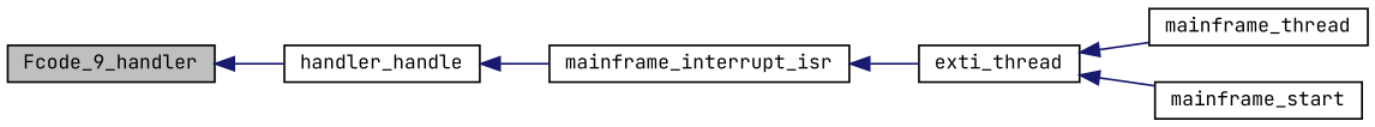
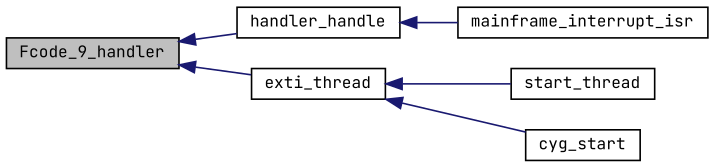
  digraph {
    fontname="JetBrains Mono"
    rankdir=LR
    node [color=black fillcolor=white fontname="JetBrains Mono" fontsize=10 shape=record style=filled]
    edge [color=midnightblue dir=back fontname="JetBrains Mono" fontsize=10 labelfontname=Helvetica labelfontsize=10 style=solid]
    n1 [fillcolor=grey75 fontcolor=black height=0.2 label=Fcode_9_handler width=0.4]
    n2 [height=0.2 label=handler_handle width=0.4]
    n3 [height=0.2 label=mainframe_interrupt_isr width=0.4]
    n4 [height=0.2 label=exti_thread width=0.4]
-   n5 [height=0.2 label=mainframe_thread width=0.4]
-   n6 [height=0.2 label=mainframe_start width=0.4]
+   n5 [height=0.2 label=start_thread width=0.4]
+   n6 [height=0.2 label=cyg_start width=0.4]
    n1 -> n2
    n2 -> n3
-   n3 -> n4
+   n1 -> n4
    n4 -> n5
    n4 -> n6
  }
